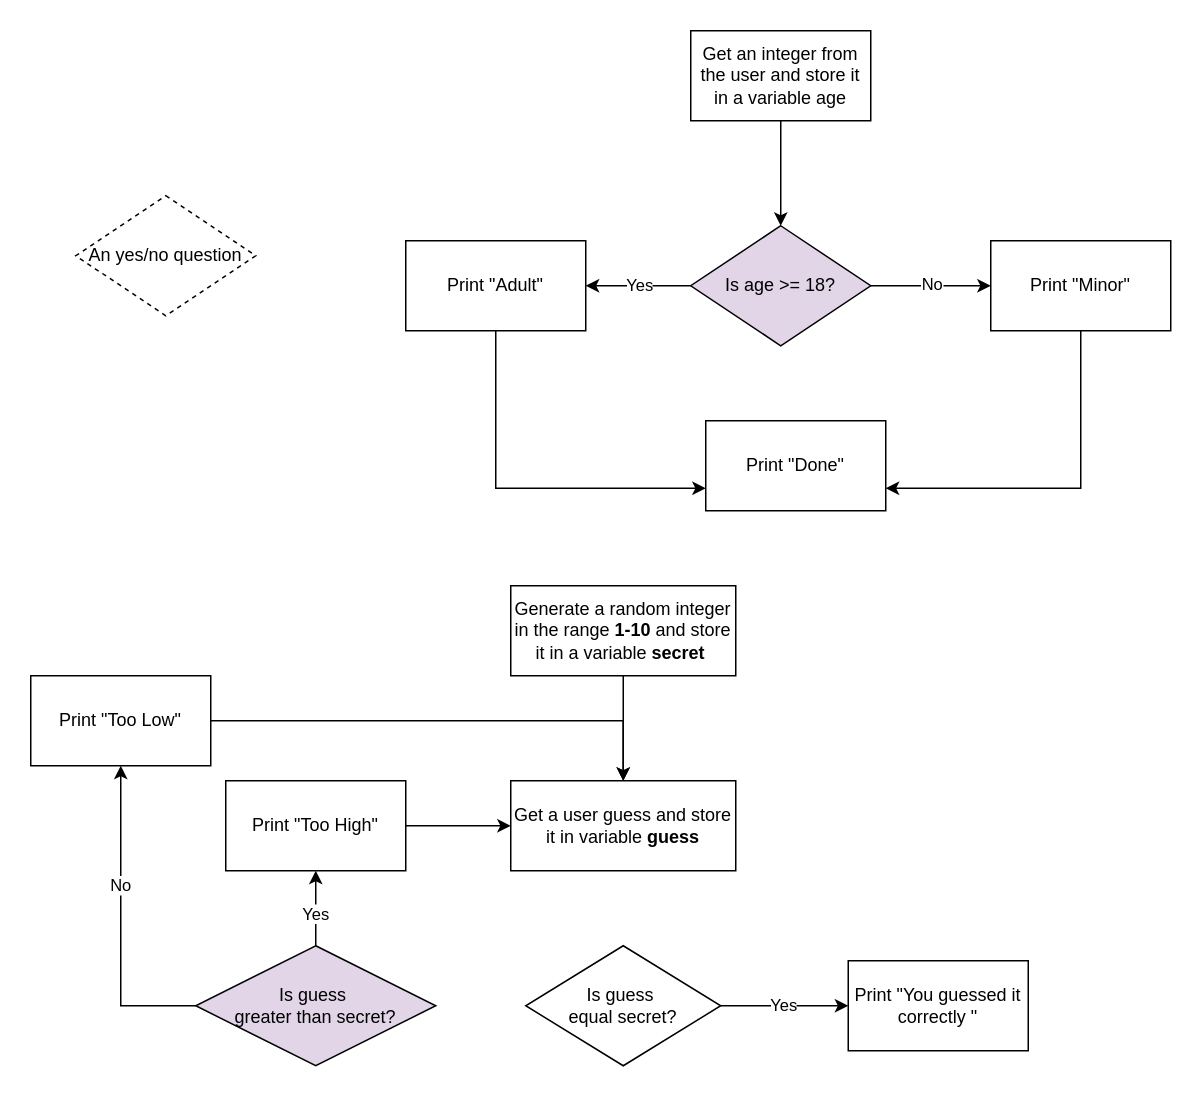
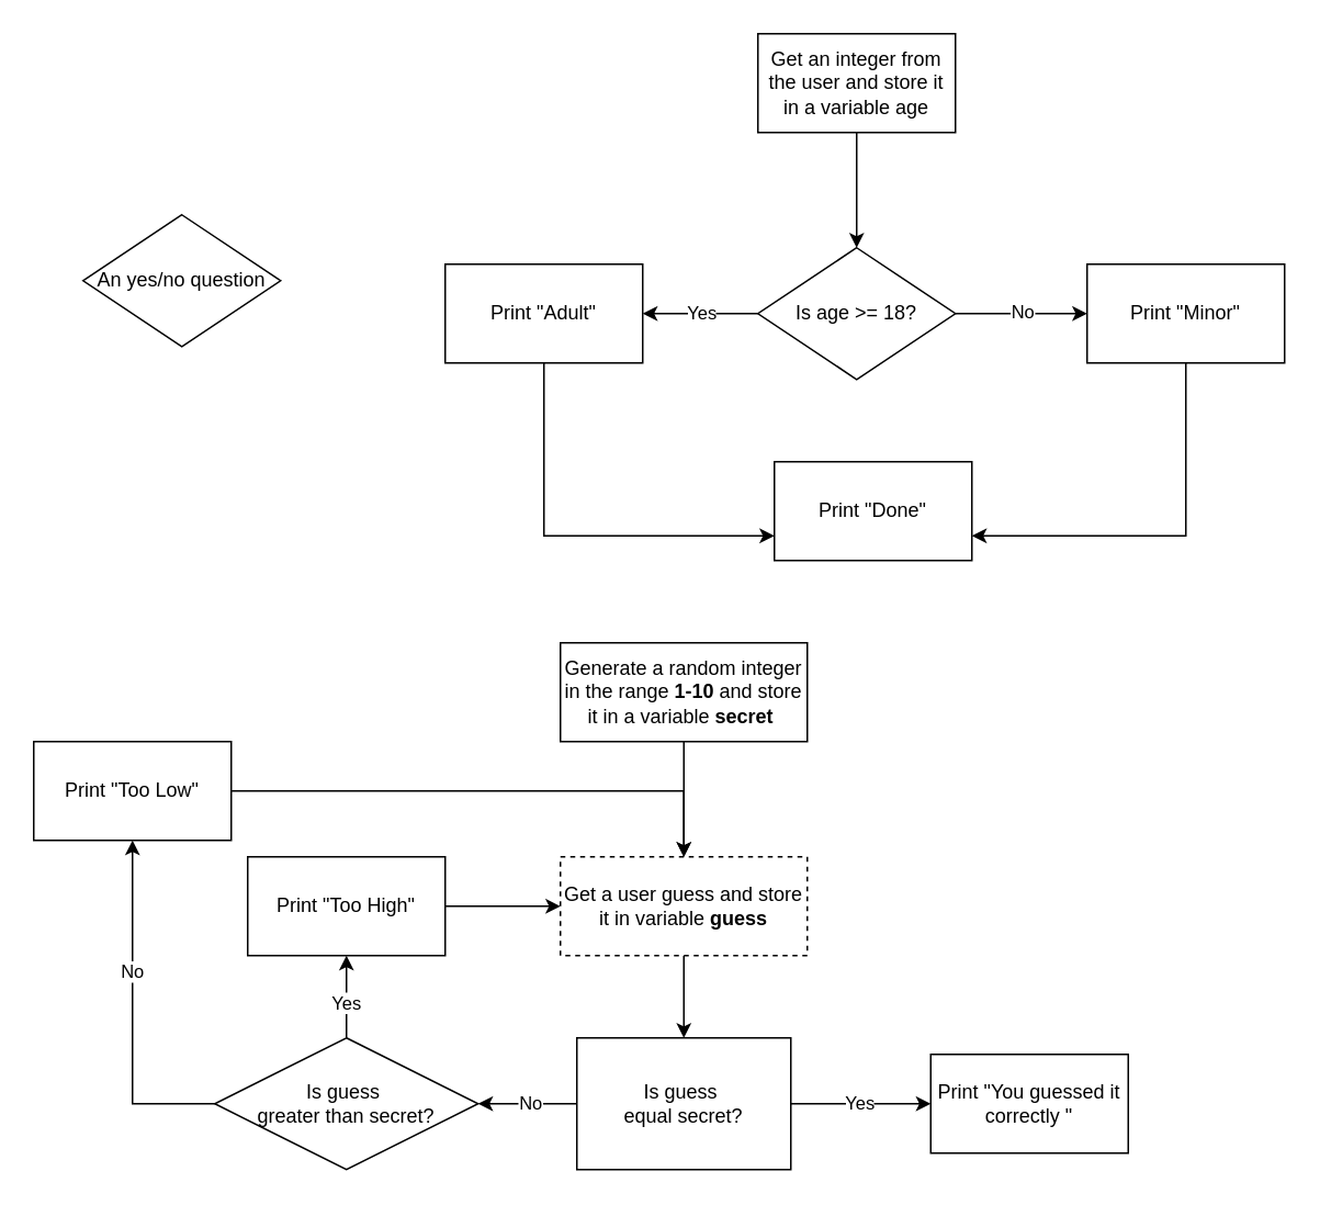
  <mxCell id="0" />
  <mxCell id="1" parent="0" />
- <mxCell id="2" value="An yes/no question" style="rhombus;whiteSpace=wrap;html=1;rounded=0;dashed=1;" vertex="1" parent="1"><mxGeometry x="50" y="130" width="120" height="80" as="geometry" /></mxCell>
+ <mxCell id="2" value="An yes/no question" style="rhombus;whiteSpace=wrap;html=1;rounded=0;" vertex="1" parent="1"><mxGeometry x="50" y="130" width="120" height="80" as="geometry" /></mxCell>
  <mxCell id="3" value="" style="edgeStyle=orthogonalEdgeStyle;rounded=0;orthogonalLoop=1;jettySize=auto;html=1;" edge="1" parent="1" source="4" target="9"><mxGeometry relative="1" as="geometry" /></mxCell>
  <mxCell id="4" value="Get an integer from the user and store it in a variable age" style="rounded=0;whiteSpace=wrap;html=1;" vertex="1" parent="1"><mxGeometry x="460" y="20" width="120" height="60" as="geometry" /></mxCell>
  <mxCell id="5" value="" style="edgeStyle=orthogonalEdgeStyle;rounded=0;orthogonalLoop=1;jettySize=auto;html=1;" edge="1" parent="1" source="9" target="11"><mxGeometry relative="1" as="geometry" /></mxCell>
  <mxCell id="6" value="Yes" style="edgeLabel;html=1;align=center;verticalAlign=middle;resizable=0;points=[];" vertex="1" connectable="0" parent="5"><mxGeometry x="0.009" y="-1" relative="1" as="geometry"><mxPoint as="offset" /></mxGeometry></mxCell>
  <mxCell id="7" value="" style="edgeStyle=orthogonalEdgeStyle;rounded=0;orthogonalLoop=1;jettySize=auto;html=1;" edge="1" parent="1" source="9" target="13"><mxGeometry relative="1" as="geometry" /></mxCell>
  <mxCell id="8" value="No" style="edgeLabel;html=1;align=center;verticalAlign=middle;resizable=0;points=[];" vertex="1" connectable="0" parent="7"><mxGeometry x="-0.008" y="2" relative="1" as="geometry"><mxPoint as="offset" /></mxGeometry></mxCell>
- <mxCell id="9" value="Is age &amp;gt;= 18?" style="rhombus;whiteSpace=wrap;html=1;rounded=0;fillColor=#e1d5e7;" vertex="1" parent="1"><mxGeometry x="460" y="150" width="120" height="80" as="geometry" /></mxCell>
+ <mxCell id="9" value="Is age &amp;gt;= 18?" style="rhombus;whiteSpace=wrap;html=1;rounded=0;" vertex="1" parent="1"><mxGeometry x="460" y="150" width="120" height="80" as="geometry" /></mxCell>
  <mxCell id="10" style="edgeStyle=orthogonalEdgeStyle;rounded=0;orthogonalLoop=1;jettySize=auto;html=1;entryX=0;entryY=0.75;entryDx=0;entryDy=0;" edge="1" parent="1" source="11" target="14"><mxGeometry relative="1" as="geometry"><Array as="points"><mxPoint x="330" y="325" /></Array></mxGeometry></mxCell>
  <mxCell id="11" value="Print &quot;Adult&quot;" style="whiteSpace=wrap;html=1;rounded=0;" vertex="1" parent="1"><mxGeometry x="270" y="160" width="120" height="60" as="geometry" /></mxCell>
  <mxCell id="12" style="edgeStyle=orthogonalEdgeStyle;rounded=0;orthogonalLoop=1;jettySize=auto;html=1;entryX=1;entryY=0.75;entryDx=0;entryDy=0;" edge="1" parent="1" source="13" target="14"><mxGeometry relative="1" as="geometry"><Array as="points"><mxPoint x="720" y="325" /></Array></mxGeometry></mxCell>
  <mxCell id="13" value="Print &quot;Minor&quot;" style="whiteSpace=wrap;html=1;rounded=0;" vertex="1" parent="1"><mxGeometry x="660" y="160" width="120" height="60" as="geometry" /></mxCell>
  <mxCell id="14" value="Print &quot;Done&quot;" style="whiteSpace=wrap;html=1;rounded=0;" vertex="1" parent="1"><mxGeometry x="470" y="280" width="120" height="60" as="geometry" /></mxCell>
  <mxCell id="15" value="" style="edgeStyle=orthogonalEdgeStyle;rounded=0;orthogonalLoop=1;jettySize=auto;html=1;" edge="1" parent="1" source="16" target="18"><mxGeometry relative="1" as="geometry" /></mxCell>
  <mxCell id="16" value="Generate a random integer in the range &lt;b&gt;1-10&lt;/b&gt; and store it in a variable &lt;b&gt;secret&lt;/b&gt;&amp;nbsp;" style="rounded=0;whiteSpace=wrap;html=1;" vertex="1" parent="1"><mxGeometry x="340" y="390" width="150" height="60" as="geometry" /></mxCell>
- <mxCell id="18" value="Get a user guess and store it in variable &lt;b&gt;guess&lt;/b&gt;" style="whiteSpace=wrap;html=1;rounded=0;" vertex="1" parent="1"><mxGeometry x="340" y="520" width="150" height="60" as="geometry" /></mxCell>
+ <mxCell id="17" value="" style="edgeStyle=orthogonalEdgeStyle;rounded=0;orthogonalLoop=1;jettySize=auto;html=1;" edge="1" parent="1" source="18" target="23"><mxGeometry relative="1" as="geometry" /></mxCell>
+ <mxCell id="18" value="Get a user guess and store it in variable &lt;b&gt;guess&lt;/b&gt;" style="whiteSpace=wrap;html=1;rounded=0;dashed=1;" vertex="1" parent="1"><mxGeometry x="340" y="520" width="150" height="60" as="geometry" /></mxCell>
  <mxCell id="19" value="" style="edgeStyle=orthogonalEdgeStyle;rounded=0;orthogonalLoop=1;jettySize=auto;html=1;" edge="1" parent="1" source="23" target="24"><mxGeometry relative="1" as="geometry" /></mxCell>
  <mxCell id="20" value="Yes" style="edgeLabel;html=1;align=center;verticalAlign=middle;resizable=0;points=[];" vertex="1" connectable="0" parent="19"><mxGeometry x="-0.025" y="1" relative="1" as="geometry"><mxPoint as="offset" /></mxGeometry></mxCell>
- <mxCell id="23" value="Is guess&amp;nbsp;&lt;div&gt;equal&amp;nbsp;&lt;span style=&quot;background-color: transparent; color: light-dark(rgb(0, 0, 0), rgb(255, 255, 255));&quot;&gt;secret?&lt;/span&gt;&lt;/div&gt;" style="rhombus;whiteSpace=wrap;html=1;rounded=0;" vertex="1" parent="1"><mxGeometry x="350" y="630" width="130" height="80" as="geometry" /></mxCell>
+ <mxCell id="21" value="" style="edgeStyle=orthogonalEdgeStyle;rounded=0;orthogonalLoop=1;jettySize=auto;html=1;" edge="1" parent="1" source="23" target="29"><mxGeometry relative="1" as="geometry" /></mxCell>
+ <mxCell id="22" value="No" style="edgeLabel;html=1;align=center;verticalAlign=middle;resizable=0;points=[];" vertex="1" connectable="0" parent="21"><mxGeometry x="-0.025" y="-1" relative="1" as="geometry"><mxPoint as="offset" /></mxGeometry></mxCell>
+ <mxCell id="23" value="Is guess&amp;nbsp;&lt;div&gt;equal&amp;nbsp;&lt;span style=&quot;background-color: transparent; color: light-dark(rgb(0, 0, 0), rgb(255, 255, 255));&quot;&gt;secret?&lt;/span&gt;&lt;/div&gt;" style="whiteSpace=wrap;html=1;rounded=0;" vertex="1" parent="1"><mxGeometry x="350" y="630" width="130" height="80" as="geometry" /></mxCell>
  <mxCell id="24" value="Print &quot;You guessed it correctly &quot;" style="whiteSpace=wrap;html=1;rounded=0;" vertex="1" parent="1"><mxGeometry x="565" y="640" width="120" height="60" as="geometry" /></mxCell>
  <mxCell id="25" value="" style="edgeStyle=orthogonalEdgeStyle;rounded=0;orthogonalLoop=1;jettySize=auto;html=1;" edge="1" parent="1" source="29" target="31"><mxGeometry relative="1" as="geometry" /></mxCell>
  <mxCell id="26" value="Yes" style="edgeLabel;html=1;align=center;verticalAlign=middle;resizable=0;points=[];" vertex="1" connectable="0" parent="25"><mxGeometry x="-0.116" y="1" relative="1" as="geometry"><mxPoint as="offset" /></mxGeometry></mxCell>
  <mxCell id="27" value="" style="edgeStyle=orthogonalEdgeStyle;rounded=0;orthogonalLoop=1;jettySize=auto;html=1;" edge="1" parent="1" source="29" target="33"><mxGeometry relative="1" as="geometry"><Array as="points"><mxPoint x="80" y="670" /></Array></mxGeometry></mxCell>
  <mxCell id="28" value="No" style="edgeLabel;html=1;align=center;verticalAlign=middle;resizable=0;points=[];" vertex="1" connectable="0" parent="27"><mxGeometry x="0.244" y="1" relative="1" as="geometry"><mxPoint as="offset" /></mxGeometry></mxCell>
- <mxCell id="29" value="Is guess&amp;nbsp;&lt;div&gt;greater than&amp;nbsp;&lt;span style=&quot;background-color: transparent; color: light-dark(rgb(0, 0, 0), rgb(255, 255, 255));&quot;&gt;secret?&lt;/span&gt;&lt;/div&gt;" style="rhombus;whiteSpace=wrap;html=1;rounded=0;fillColor=#e1d5e7;" vertex="1" parent="1"><mxGeometry x="130" y="630" width="160" height="80" as="geometry" /></mxCell>
+ <mxCell id="29" value="Is guess&amp;nbsp;&lt;div&gt;greater than&amp;nbsp;&lt;span style=&quot;background-color: transparent; color: light-dark(rgb(0, 0, 0), rgb(255, 255, 255));&quot;&gt;secret?&lt;/span&gt;&lt;/div&gt;" style="rhombus;whiteSpace=wrap;html=1;rounded=0;" vertex="1" parent="1"><mxGeometry x="130" y="630" width="160" height="80" as="geometry" /></mxCell>
  <mxCell id="30" style="edgeStyle=orthogonalEdgeStyle;rounded=0;orthogonalLoop=1;jettySize=auto;html=1;entryX=0;entryY=0.5;entryDx=0;entryDy=0;" edge="1" parent="1" source="31" target="18"><mxGeometry relative="1" as="geometry" /></mxCell>
  <mxCell id="31" value="Print &quot;Too High&quot;" style="whiteSpace=wrap;html=1;rounded=0;" vertex="1" parent="1"><mxGeometry x="150" y="520" width="120" height="60" as="geometry" /></mxCell>
  <mxCell id="32" style="edgeStyle=orthogonalEdgeStyle;rounded=0;orthogonalLoop=1;jettySize=auto;html=1;entryX=0.5;entryY=0;entryDx=0;entryDy=0;" edge="1" parent="1" source="33" target="18"><mxGeometry relative="1" as="geometry" /></mxCell>
  <mxCell id="33" value="Print &quot;Too Low&quot;" style="whiteSpace=wrap;html=1;rounded=0;" vertex="1" parent="1"><mxGeometry x="20" y="450" width="120" height="60" as="geometry" /></mxCell>
